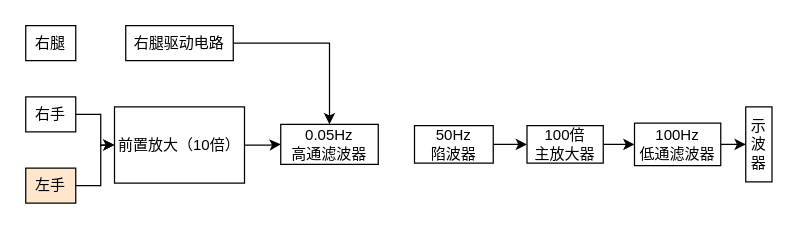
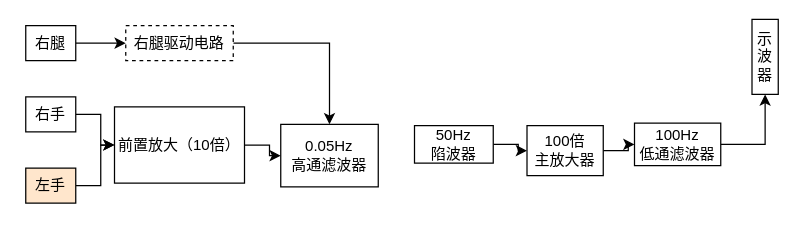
  <mxCell id="0" />
  <mxCell id="1" parent="0" />
- <mxCell id="2" value="示波器" style="rounded=0;whiteSpace=wrap;html=1;" vertex="1" parent="1"><mxGeometry x="596" y="85" width="21" height="60" as="geometry" /></mxCell>
+ <mxCell id="2" value="示波器" style="rounded=0;whiteSpace=wrap;html=1;" vertex="1" parent="1"><mxGeometry x="601" y="15" width="21" height="60" as="geometry" /></mxCell>
  <mxCell id="3" value="" style="edgeStyle=orthogonalEdgeStyle;rounded=0;orthogonalLoop=1;jettySize=auto;html=1;" edge="1" parent="1" source="4" target="2"><mxGeometry relative="1" as="geometry" /></mxCell>
  <mxCell id="4" value="&lt;div&gt;100Hz&lt;/div&gt;&lt;div&gt;低通滤波器&lt;/div&gt;" style="rounded=0;whiteSpace=wrap;html=1;" vertex="1" parent="1"><mxGeometry x="507" y="98" width="69" height="34" as="geometry" /></mxCell>
  <mxCell id="5" value="" style="edgeStyle=orthogonalEdgeStyle;rounded=0;orthogonalLoop=1;jettySize=auto;html=1;" edge="1" parent="1" source="6" target="4"><mxGeometry relative="1" as="geometry" /></mxCell>
- <mxCell id="6" value="&lt;div&gt;100倍&lt;/div&gt;&lt;div&gt;主放大器&lt;/div&gt;" style="rounded=0;whiteSpace=wrap;html=1;" vertex="1" parent="1"><mxGeometry x="421" y="100" width="61" height="30" as="geometry" /></mxCell>
+ <mxCell id="6" value="&lt;div&gt;100倍&lt;/div&gt;&lt;div&gt;主放大器&lt;/div&gt;" style="rounded=0;whiteSpace=wrap;html=1;" vertex="1" parent="1"><mxGeometry x="421" y="100" width="61" height="40" as="geometry" /></mxCell>
  <mxCell id="7" value="" style="edgeStyle=orthogonalEdgeStyle;rounded=0;orthogonalLoop=1;jettySize=auto;html=1;" edge="1" parent="1" source="8" target="6"><mxGeometry relative="1" as="geometry" /></mxCell>
  <mxCell id="8" value="&lt;div&gt;50Hz&lt;/div&gt;&lt;div&gt;陷波器&lt;br&gt;&lt;/div&gt;" style="rounded=0;whiteSpace=wrap;html=1;" vertex="1" parent="1"><mxGeometry x="331" y="100" width="63" height="30" as="geometry" /></mxCell>
- <mxCell id="9" value="&lt;div&gt;0.05Hz&lt;/div&gt;&lt;div&gt;高通滤波器&lt;/div&gt;" style="rounded=0;whiteSpace=wrap;html=1;" vertex="1" parent="1"><mxGeometry x="224" y="99" width="78" height="32" as="geometry" /></mxCell>
+ <mxCell id="9" value="&lt;div&gt;0.05Hz&lt;/div&gt;&lt;div&gt;高通滤波器&lt;/div&gt;" style="rounded=0;whiteSpace=wrap;html=1;" vertex="1" parent="1"><mxGeometry x="224" y="99" width="78" height="50" as="geometry" /></mxCell>
  <mxCell id="10" value="" style="edgeStyle=orthogonalEdgeStyle;rounded=0;orthogonalLoop=1;jettySize=auto;html=1;" edge="1" parent="1" source="11" target="9"><mxGeometry relative="1" as="geometry" /></mxCell>
  <mxCell id="11" value="前置放大（10倍）" style="rounded=0;whiteSpace=wrap;html=1;" vertex="1" parent="1"><mxGeometry x="91" y="85" width="104" height="61" as="geometry" /></mxCell>
  <mxCell id="12" value="" style="edgeStyle=orthogonalEdgeStyle;rounded=0;orthogonalLoop=1;jettySize=auto;html=1;" edge="1" parent="1" source="13" target="9"><mxGeometry relative="1" as="geometry" /></mxCell>
- <mxCell id="13" value="右腿驱动电路" style="rounded=0;whiteSpace=wrap;html=1;" vertex="1" parent="1"><mxGeometry x="100" y="20" width="86" height="28" as="geometry" /></mxCell>
+ <mxCell id="13" value="右腿驱动电路" style="rounded=0;whiteSpace=wrap;html=1;dashed=1;" vertex="1" parent="1"><mxGeometry x="100" y="20" width="86" height="28" as="geometry" /></mxCell>
+ <mxCell id="14" value="" style="edgeStyle=orthogonalEdgeStyle;rounded=0;orthogonalLoop=1;jettySize=auto;html=1;" edge="1" parent="1" source="15" target="13"><mxGeometry relative="1" as="geometry" /></mxCell>
  <mxCell id="15" value="右腿" style="rounded=0;whiteSpace=wrap;html=1;" vertex="1" parent="1"><mxGeometry x="20" y="20" width="40" height="28" as="geometry" /></mxCell>
  <mxCell id="16" value="" style="edgeStyle=orthogonalEdgeStyle;rounded=0;orthogonalLoop=1;jettySize=auto;html=1;" edge="1" parent="1" source="17" target="11"><mxGeometry relative="1" as="geometry" /></mxCell>
  <mxCell id="17" value="&lt;div&gt;右手&lt;br&gt;&lt;/div&gt;" style="rounded=0;whiteSpace=wrap;html=1;" vertex="1" parent="1"><mxGeometry x="20" y="77" width="40" height="28" as="geometry" /></mxCell>
  <mxCell id="18" value="" style="edgeStyle=orthogonalEdgeStyle;rounded=0;orthogonalLoop=1;jettySize=auto;html=1;" edge="1" parent="1" source="19" target="11"><mxGeometry relative="1" as="geometry" /></mxCell>
  <mxCell id="19" value="&lt;div&gt;左手&lt;br&gt;&lt;/div&gt;" style="rounded=0;whiteSpace=wrap;html=1;fillColor=#ffe6cc;" vertex="1" parent="1"><mxGeometry x="20" y="134" width="40" height="28" as="geometry" /></mxCell>
